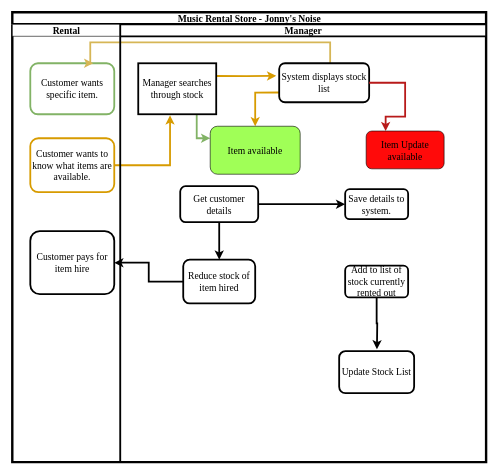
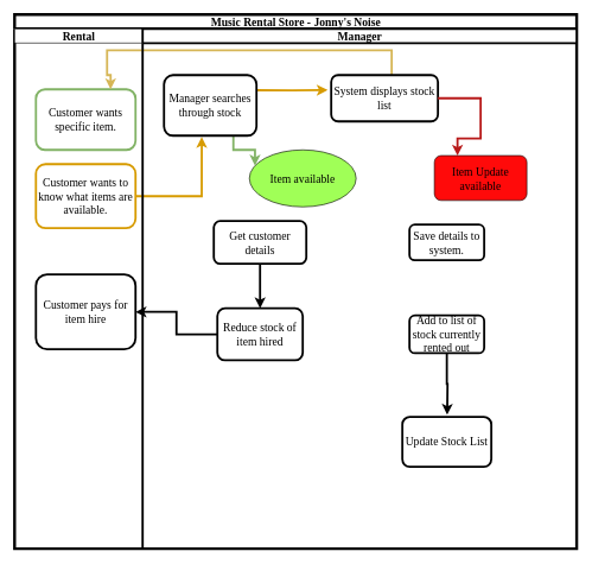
  <mxCell id="0" />
  <mxCell id="1" parent="0" />
  <mxCell id="2" value="Music Rental Store - Jonny's Noise" style="swimlane;html=1;childLayout=stackLayout;startSize=20;rounded=0;shadow=0;labelBackgroundColor=none;strokeColor=#000000;strokeWidth=4;fillColor=#ffffff;fontFamily=Lucida Console;fontSize=16;fontColor=#000000;align=center;" parent="1" vertex="1"><mxGeometry x="20" y="20" width="790" height="750" as="geometry" /></mxCell>
  <mxCell id="3" value="Rental" style="swimlane;html=1;startSize=20;fontFamily=Lucida Console;fontSize=16;" parent="2" vertex="1"><mxGeometry y="20" width="180" height="730" as="geometry" /></mxCell>
- <mxCell id="4" value="Customer wants specific item." style="rounded=1;whiteSpace=wrap;html=1;shadow=0;labelBackgroundColor=none;strokeColor=#82b366;strokeWidth=3;fillColor=#FFFFFF;fontFamily=Lucida Console;fontSize=16;align=center;" parent="3" vertex="1"><mxGeometry x="30" y="65" width="140" height="85" as="geometry" /></mxCell>
+ <mxCell id="4" value="Customer wants specific item." style="rounded=1;whiteSpace=wrap;html=1;shadow=0;labelBackgroundColor=none;strokeColor=#82b366;strokeWidth=3;fillColor=#FFFFFF;fontFamily=Lucida Console;fontSize=16;align=center;" parent="3" vertex="1"><mxGeometry x="30" y="85" width="140" height="85" as="geometry" /></mxCell>
  <mxCell id="5" value="Customer wants to know what items are available." style="rounded=1;whiteSpace=wrap;html=1;shadow=0;labelBackgroundColor=none;strokeColor=#d79b00;strokeWidth=3;fillColor=#ffffff;fontFamily=Lucida Console;fontSize=16;align=center;" vertex="1" parent="3"><mxGeometry x="30" y="190" width="140" height="90" as="geometry" /></mxCell>
  <mxCell id="6" value="Customer pays for item hire&lt;br style=&quot;font-size: 16px;&quot;&gt;" style="rounded=1;whiteSpace=wrap;html=1;shadow=0;labelBackgroundColor=none;strokeColor=#000000;strokeWidth=3;fillColor=#ffffff;fontFamily=Lucida Console;fontSize=16;fontColor=#000000;align=center;" vertex="1" parent="3"><mxGeometry x="30" y="345" width="140" height="105" as="geometry" /></mxCell>
  <mxCell id="7" style="edgeStyle=orthogonalEdgeStyle;rounded=0;orthogonalLoop=1;jettySize=auto;html=1;strokeWidth=3;entryX=1;entryY=0.5;entryDx=0;entryDy=0;fontFamily=Lucida Console;fontSize=16;" edge="1" parent="2" source="23" target="6"><mxGeometry relative="1" as="geometry"><mxPoint x="220" y="420" as="targetPoint" /></mxGeometry></mxCell>
  <mxCell id="8" style="edgeStyle=orthogonalEdgeStyle;rounded=0;orthogonalLoop=1;jettySize=auto;html=1;strokeColor=#d6b656;strokeWidth=3;entryX=0.75;entryY=0;entryDx=0;entryDy=0;fillColor=#fff2cc;fontFamily=Lucida Console;fontSize=16;" edge="1" parent="2" source="15" target="4"><mxGeometry relative="1" as="geometry"><mxPoint x="510" y="50" as="targetPoint" /><Array as="points"><mxPoint x="530" y="50" /><mxPoint x="130" y="50" /><mxPoint x="130" y="85" /></Array></mxGeometry></mxCell>
  <mxCell id="9" style="edgeStyle=orthogonalEdgeStyle;rounded=0;orthogonalLoop=1;jettySize=auto;html=1;fillColor=#ffe6cc;strokeColor=#d79b00;strokeWidth=3;entryX=0.408;entryY=1.02;entryDx=0;entryDy=0;entryPerimeter=0;fontFamily=Lucida Console;fontSize=16;" edge="1" parent="2" source="5" target="13"><mxGeometry relative="1" as="geometry"><mxPoint x="220" y="150" as="targetPoint" /></mxGeometry></mxCell>
  <mxCell id="10" value="Manager" style="swimlane;html=1;startSize=20;fontFamily=Lucida Console;fontSize=16;strokeWidth=3;" vertex="1" parent="2"><mxGeometry x="180" y="20" width="610" height="730" as="geometry" /></mxCell>
  <mxCell id="11" style="edgeStyle=orthogonalEdgeStyle;rounded=0;orthogonalLoop=1;jettySize=auto;html=1;exitX=1;exitY=0.25;exitDx=0;exitDy=0;fillColor=#ffe6cc;strokeColor=#d79b00;strokeWidth=3;fontFamily=Lucida Console;fontSize=16;" edge="1" parent="10" source="13"><mxGeometry relative="1" as="geometry"><mxPoint x="260" y="86" as="targetPoint" /></mxGeometry></mxCell>
  <mxCell id="12" style="edgeStyle=orthogonalEdgeStyle;rounded=0;orthogonalLoop=1;jettySize=auto;html=1;exitX=0.75;exitY=1;exitDx=0;exitDy=0;entryX=0;entryY=0.25;entryDx=0;entryDy=0;fillColor=#d5e8d4;strokeColor=#82b366;strokeWidth=3;fontFamily=Lucida Console;fontSize=16;" edge="1" parent="10" source="13" target="16"><mxGeometry relative="1" as="geometry" /></mxCell>
- <mxCell id="13" value="Manager searches through stock&lt;br style=&quot;font-size: 16px;&quot;&gt;" style="whiteSpace=wrap;html=1;shadow=0;labelBackgroundColor=none;strokeColor=#000000;strokeWidth=3;fillColor=#ffffff;fontFamily=Lucida Console;fontSize=16;fontColor=#000000;align=center;rounded=0;" vertex="1" parent="10"><mxGeometry x="30" y="65" width="130" height="85" as="geometry" /></mxCell>
- <mxCell id="14" style="edgeStyle=orthogonalEdgeStyle;rounded=0;orthogonalLoop=1;jettySize=auto;html=1;exitX=0;exitY=0.75;exitDx=0;exitDy=0;fillColor=#ffe6cc;strokeColor=#d79b00;strokeWidth=3;fontFamily=Lucida Console;fontSize=16;" edge="1" parent="10" source="15" target="16"><mxGeometry relative="1" as="geometry" /></mxCell>
+ <mxCell id="13" value="Manager searches through stock&lt;br style=&quot;font-size: 16px;&quot;&gt;" style="rounded=1;whiteSpace=wrap;html=1;shadow=0;labelBackgroundColor=none;strokeColor=#000000;strokeWidth=3;fillColor=#ffffff;fontFamily=Lucida Console;fontSize=16;fontColor=#000000;align=center;" vertex="1" parent="10"><mxGeometry x="30" y="65" width="130" height="85" as="geometry" /></mxCell>
  <mxCell id="15" value="System displays stock list" style="rounded=1;whiteSpace=wrap;html=1;shadow=0;labelBackgroundColor=none;strokeColor=#000000;strokeWidth=3;fillColor=#ffffff;fontFamily=Lucida Console;fontSize=16;fontColor=#000000;align=center;" vertex="1" parent="10"><mxGeometry x="265" y="65" width="150" height="65" as="geometry" /></mxCell>
- <mxCell id="16" value="Item available" style="rounded=1;whiteSpace=wrap;html=1;shadow=0;labelBackgroundColor=none;strokeColor=#000000;strokeWidth=1;fillColor=#A0FF57;fontFamily=Lucida Console;fontSize=16;fontColor=#000000;align=center;" vertex="1" parent="10"><mxGeometry x="150" y="170" width="150" height="80" as="geometry" /></mxCell>
- <mxCell id="17" style="edgeStyle=orthogonalEdgeStyle;rounded=0;orthogonalLoop=1;jettySize=auto;html=1;entryX=0;entryY=0.5;entryDx=0;entryDy=0;strokeWidth=3;fontFamily=Lucida Console;fontSize=16;" edge="1" parent="10" source="19" target="21"><mxGeometry relative="1" as="geometry" /></mxCell>
+ <mxCell id="16" value="Item available" style="ellipse;whiteSpace=wrap;html=1;shadow=0;labelBackgroundColor=none;strokeColor=#000000;strokeWidth=1;fillColor=#A0FF57;fontFamily=Lucida Console;fontSize=16;fontColor=#000000;align=center;" vertex="1" parent="10"><mxGeometry x="150" y="170" width="150" height="80" as="geometry" /></mxCell>
  <mxCell id="18" style="edgeStyle=orthogonalEdgeStyle;rounded=0;orthogonalLoop=1;jettySize=auto;html=1;exitX=0.5;exitY=1;exitDx=0;exitDy=0;strokeWidth=3;entryX=0.5;entryY=0;entryDx=0;entryDy=0;fontFamily=Lucida Console;fontSize=16;" edge="1" parent="10" source="19" target="23"><mxGeometry relative="1" as="geometry" /></mxCell>
  <mxCell id="19" value="Get customer details" style="rounded=1;whiteSpace=wrap;html=1;shadow=0;labelBackgroundColor=none;strokeColor=#000000;strokeWidth=3;fillColor=#ffffff;fontFamily=Lucida Console;fontSize=16;fontColor=#000000;align=center;" vertex="1" parent="10"><mxGeometry x="100" y="270" width="130" height="60" as="geometry" /></mxCell>
  <mxCell id="20" value="Item Update available" style="rounded=1;whiteSpace=wrap;html=1;shadow=0;labelBackgroundColor=none;strokeColor=#000000;strokeWidth=1;fillColor=#FF0A0A;fontFamily=Lucida Console;fontSize=16;fontColor=#000000;align=center;" vertex="1" parent="10"><mxGeometry x="410" y="178" width="130" height="63" as="geometry" /></mxCell>
  <mxCell id="21" value="Save details to system." style="rounded=1;whiteSpace=wrap;html=1;shadow=0;labelBackgroundColor=none;strokeColor=#000000;strokeWidth=3;fillColor=#ffffff;fontFamily=Lucida Console;fontSize=16;fontColor=#000000;align=center;" vertex="1" parent="10"><mxGeometry x="375" y="275" width="105" height="50" as="geometry" /></mxCell>
  <mxCell id="22" style="edgeStyle=orthogonalEdgeStyle;rounded=0;orthogonalLoop=1;jettySize=auto;html=1;entryX=0.25;entryY=0;entryDx=0;entryDy=0;fillColor=#f8cecc;strokeColor=#B81A1A;strokeWidth=3;fontFamily=Lucida Console;fontSize=16;" edge="1" parent="10" source="15" target="20"><mxGeometry relative="1" as="geometry"><mxPoint x="230" y="150" as="targetPoint" /><Array as="points"><mxPoint x="475" y="98" /><mxPoint x="475" y="154" /><mxPoint x="443" y="154" /></Array></mxGeometry></mxCell>
  <mxCell id="23" value="Reduce stock of item hired" style="rounded=1;whiteSpace=wrap;html=1;shadow=0;labelBackgroundColor=none;strokeColor=#000000;strokeWidth=3;fillColor=#ffffff;fontFamily=Lucida Console;fontSize=16;fontColor=#000000;align=center;" vertex="1" parent="10"><mxGeometry x="105" y="392.5" width="120" height="73" as="geometry" /></mxCell>
  <mxCell id="24" value="Add to list of stock currently rented out" style="rounded=1;whiteSpace=wrap;html=1;shadow=0;labelBackgroundColor=none;strokeColor=#000000;strokeWidth=3;fillColor=#ffffff;fontFamily=Lucida Console;fontSize=16;fontColor=#000000;align=center;" vertex="1" parent="10"><mxGeometry x="375" y="402.5" width="105" height="53" as="geometry" /></mxCell>
  <mxCell id="25" value="Update Stock List" style="rounded=1;whiteSpace=wrap;html=1;shadow=0;labelBackgroundColor=none;strokeColor=#000000;strokeWidth=3;fillColor=#ffffff;fontFamily=Lucida Console;fontSize=16;fontColor=#000000;align=center;" vertex="1" parent="10"><mxGeometry x="365" y="545" width="125" height="70" as="geometry" /></mxCell>
  <mxCell id="26" style="edgeStyle=orthogonalEdgeStyle;rounded=0;orthogonalLoop=1;jettySize=auto;html=1;strokeWidth=3;fontFamily=Lucida Console;fontSize=16;" edge="1" parent="10" source="24"><mxGeometry relative="1" as="geometry"><mxPoint x="428" y="542" as="targetPoint" /></mxGeometry></mxCell>
